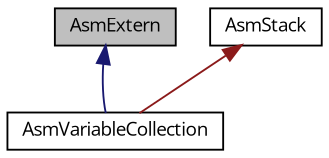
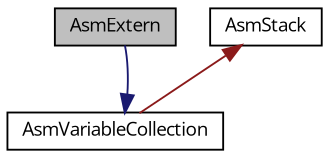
  digraph {
    fontname="Open Sans"
    node [color=black fillcolor=white fontname="Open Sans" fontsize=10 shape=record style=filled]
    edge [dir=back fontname="Open Sans" fontsize=10 labelfontname=Helvetica labelfontsize=10 style=solid]
    n1 [fillcolor=grey75 fontcolor=black height=0.2 label=AsmExtern width=0.4]
    n2 [height=0.2 label=AsmVariableCollection width=0.4]
    n3 [height=0.2 label=AsmStack width=0.4]
-   n1 -> n2 [color=midnightblue]
+   n2 -> n1 [color=midnightblue]
    n3 -> n2 [color=firebrick4]
  }
